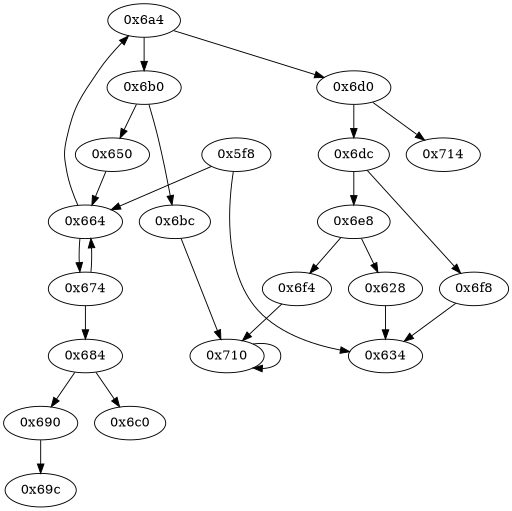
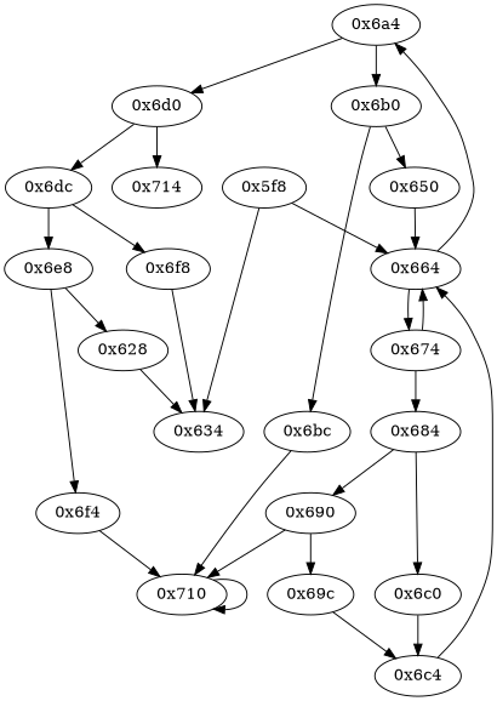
  digraph {
    node [opcode="[u'ldr', u'cmp', u'b']"]
    "0x6a4"
    "0x6b0"
    "0x6d0"
    "0x650" [opcode="[u'ldr', u'ldr', u'ldr', u'cmp', u'mov']"]
    "0x6bc" [opcode="[u'b']"]
    "0x714" [opcode="[u'mov', u'sub', u'pop']"]
    "0x6dc"
    "0x664" [opcode="[u'mov', u'ldr', u'cmp', u'b']"]
    "0x710" [opcode="[u'b']"]
    "0x6e8"
    "0x6f8" [opcode="[u'ldr', u'ldr', u'smull', u'ldr', u'add', u'b']"]
    "0x5f8" [opcode="[u'push', u'add', u'sub', u'ldr', u'ldrb', u'str', u'ldr', u'ldr', u'add', u'ldr', u'add', u'b']"]
    "0x634" [opcode="[u'ldr', u'ldr', u'ldr', u'and', u'cmp', u'mov', u'b']"]
    "0x674" [opcode="[u'ldr', u'cmp', u'mov', u'b']"]
    "0x684"
    "0x690"
    "0x6c0" [opcode="[u'mov']"]
    "0x69c" [opcode="[u'mov', u'b']"]
+   "0x6c4" [opcode="[u'bl', u'mov', u'b']"]
    "0x6f4" [opcode="[u'b']"]
    "0x628" [opcode="[u'ldr', u'ldr', u'lsl']"]
    "0x6a4" -> "0x6b0"
    "0x6a4" -> "0x6d0"
    "0x6b0" -> "0x650"
    "0x6b0" -> "0x6bc"
    "0x6d0" -> "0x714"
    "0x6d0" -> "0x6dc"
    "0x650" -> "0x664"
    "0x6bc" -> "0x710"
    "0x6dc" -> "0x6e8"
    "0x6dc" -> "0x6f8"
    "0x664" -> "0x6a4"
    "0x664" -> "0x674"
    "0x710" -> "0x710"
    "0x6e8" -> "0x6f4"
    "0x6e8" -> "0x628"
    "0x6f8" -> "0x634"
    "0x5f8" -> "0x664"
    "0x5f8" -> "0x634"
    "0x674" -> "0x664"
    "0x674" -> "0x684"
    "0x684" -> "0x690"
    "0x684" -> "0x6c0"
+   "0x690" -> "0x710"
    "0x690" -> "0x69c"
+   "0x6c0" -> "0x6c4"
+   "0x69c" -> "0x6c4"
+   "0x6c4" -> "0x664"
    "0x6f4" -> "0x710"
    "0x628" -> "0x634"
  }
